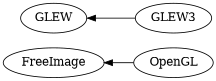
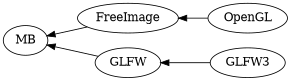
  strict digraph {
    rankdir=RL
    node [style=solid]
    edge [style=solid]
+   n1 [label=MB style=""]
    n2 [label=OpenGL]
    n3 [label=FreeImage]
-   n4 [label=GLEW]
-   n5 [label=GLEW3]
+   n4 [label=GLFW]
+   n5 [label=GLFW3]
    n2 -> n3
+   n3 -> n1
+   n4 -> n1
    n5 -> n4
  }
